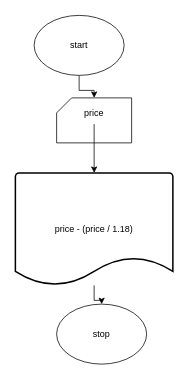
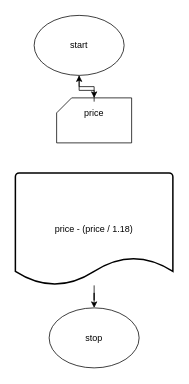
  <mxCell id="0" />
  <mxCell id="1" parent="0" />
  <mxCell id="2" value="" style="edgeStyle=orthogonalEdgeStyle;rounded=0;orthogonalLoop=1;jettySize=auto;html=1;" edge="1" parent="1" source="3" target="4"><mxGeometry relative="1" as="geometry" /></mxCell>
  <mxCell id="3" value="start" style="ellipse;whiteSpace=wrap;html=1;" vertex="1" parent="1"><mxGeometry x="45" y="20" width="120" height="80" as="geometry" /></mxCell>
  <mxCell id="4" value="" style="verticalLabelPosition=bottom;verticalAlign=top;html=1;shape=card;whiteSpace=wrap;size=20;arcSize=12;" vertex="1" parent="1"><mxGeometry x="75" y="130" width="100" height="60" as="geometry" /></mxCell>
- <mxCell id="5" value="" style="edgeStyle=orthogonalEdgeStyle;rounded=0;orthogonalLoop=1;jettySize=auto;html=1;" edge="1" parent="1" source="6" target="8"><mxGeometry relative="1" as="geometry" /></mxCell>
+ <mxCell id="5" value="" style="edgeStyle=orthogonalEdgeStyle;rounded=0;orthogonalLoop=1;jettySize=auto;html=1;" edge="1" parent="1" source="6" target="3"><mxGeometry relative="1" as="geometry" /></mxCell>
  <mxCell id="6" value="price" style="text;html=1;align=center;verticalAlign=middle;whiteSpace=wrap;rounded=0;" vertex="1" parent="1"><mxGeometry x="95" y="135" width="60" height="30" as="geometry" /></mxCell>
  <mxCell id="7" value="" style="edgeStyle=orthogonalEdgeStyle;rounded=0;orthogonalLoop=1;jettySize=auto;html=1;" edge="1" parent="1" source="8" target="9"><mxGeometry relative="1" as="geometry" /></mxCell>
  <mxCell id="8" value="price - (price / 1.18)" style="strokeWidth=2;html=1;shape=mxgraph.flowchart.document2;whiteSpace=wrap;size=0.25;" vertex="1" parent="1"><mxGeometry x="20" y="230" width="210" height="150" as="geometry" /></mxCell>
- <mxCell id="9" value="stop" style="ellipse;whiteSpace=wrap;html=1;" vertex="1" parent="1"><mxGeometry x="75" y="405" width="120" height="80" as="geometry" /></mxCell>
+ <mxCell id="9" value="stop" style="ellipse;whiteSpace=wrap;html=1;" vertex="1" parent="1"><mxGeometry x="65" y="410" width="120" height="80" as="geometry" /></mxCell>
